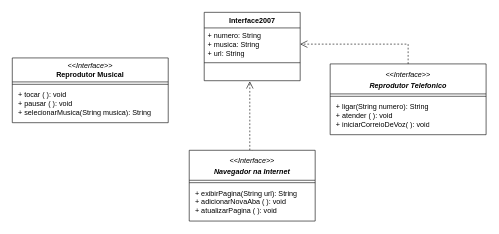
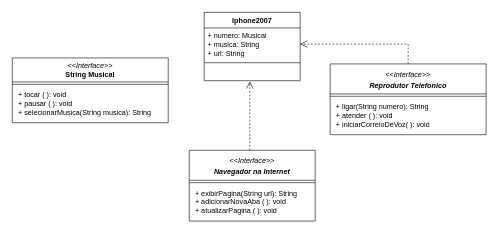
  <mxCell id="0" />
  <mxCell id="1" parent="0" />
  <mxCell id="2" style="edgeStyle=orthogonalEdgeStyle;rounded=0;html=1;labelBackgroundColor=none;startFill=0;endArrow=open;endFill=0;endSize=10;fontFamily=Verdana;fontSize=10;dashed=1;exitX=0.5;exitY=0;exitDx=0;exitDy=0;entryX=1;entryY=0.5;entryDx=0;entryDy=0;" edge="1" parent="1" source="11" target="5"><mxGeometry relative="1" as="geometry"><mxPoint x="700" y="106" as="sourcePoint" /><mxPoint x="510" y="76" as="targetPoint" /><Array as="points"><mxPoint x="680" y="73" /></Array></mxGeometry></mxCell>
  <mxCell id="3" style="edgeStyle=orthogonalEdgeStyle;rounded=0;html=1;labelBackgroundColor=none;startFill=0;endArrow=open;endFill=0;endSize=10;fontFamily=Verdana;fontSize=10;dashed=1;entryX=0.475;entryY=1.038;entryDx=0;entryDy=0;entryPerimeter=0;exitX=0.5;exitY=0;exitDx=0;exitDy=0;" edge="1" parent="1" source="14" target="7"><mxGeometry relative="1" as="geometry"><mxPoint x="430" y="186" as="sourcePoint" /><mxPoint x="420" y="136" as="targetPoint" /><Array as="points"><mxPoint x="416" y="266" /></Array></mxGeometry></mxCell>
- <mxCell id="4" value="Interface2007" style="swimlane;fontStyle=1;align=center;verticalAlign=top;childLayout=stackLayout;horizontal=1;startSize=26;horizontalStack=0;resizeParent=1;resizeParentMax=0;resizeLast=0;collapsible=1;marginBottom=0;whiteSpace=wrap;html=1;" vertex="1" parent="1"><mxGeometry x="340" y="20" width="160" height="114" as="geometry" /></mxCell>
- <mxCell id="5" value="+ numero: String&lt;div&gt;+ musica: String&lt;/div&gt;&lt;div&gt;+ url: String&lt;/div&gt;" style="text;strokeColor=none;fillColor=none;align=left;verticalAlign=top;spacingLeft=4;spacingRight=4;overflow=hidden;rotatable=0;points=[[0,0.5],[1,0.5]];portConstraint=eastwest;whiteSpace=wrap;html=1;" vertex="1" parent="4"><mxGeometry y="26" width="160" height="54" as="geometry" /></mxCell>
+ <mxCell id="4" value="Iphone2007" style="swimlane;fontStyle=1;align=center;verticalAlign=top;childLayout=stackLayout;horizontal=1;startSize=26;horizontalStack=0;resizeParent=1;resizeParentMax=0;resizeLast=0;collapsible=1;marginBottom=0;whiteSpace=wrap;html=1;" vertex="1" parent="1"><mxGeometry x="340" y="20" width="160" height="114" as="geometry" /></mxCell>
+ <mxCell id="5" value="+ numero: Musical&lt;div&gt;+ musica: String&lt;/div&gt;&lt;div&gt;+ url: String&lt;/div&gt;" style="text;strokeColor=none;fillColor=none;align=left;verticalAlign=top;spacingLeft=4;spacingRight=4;overflow=hidden;rotatable=0;points=[[0,0.5],[1,0.5]];portConstraint=eastwest;whiteSpace=wrap;html=1;" vertex="1" parent="4"><mxGeometry y="26" width="160" height="54" as="geometry" /></mxCell>
  <mxCell id="6" value="" style="line;strokeWidth=1;fillColor=none;align=left;verticalAlign=middle;spacingTop=-1;spacingLeft=3;spacingRight=3;rotatable=0;labelPosition=right;points=[];portConstraint=eastwest;strokeColor=inherit;" vertex="1" parent="4"><mxGeometry y="80" width="160" height="8" as="geometry" /></mxCell>
  <mxCell id="7" value="&amp;nbsp;" style="text;strokeColor=none;fillColor=none;align=left;verticalAlign=top;spacingLeft=4;spacingRight=4;overflow=hidden;rotatable=0;points=[[0,0.5],[1,0.5]];portConstraint=eastwest;whiteSpace=wrap;html=1;" vertex="1" parent="4"><mxGeometry y="88" width="160" height="26" as="geometry" /></mxCell>
- <mxCell id="8" value="&lt;div&gt;&lt;i style=&quot;font-weight: 400; text-wrap-mode: nowrap;&quot;&gt;&amp;lt;&amp;lt;Interface&amp;gt;&amp;gt;&lt;/i&gt;&lt;br style=&quot;font-weight: 400; text-wrap-mode: nowrap;&quot;&gt;&lt;b style=&quot;text-wrap-mode: nowrap;&quot;&gt;Reprodutor Musical&lt;/b&gt;&lt;/div&gt;&lt;div&gt;&lt;b style=&quot;text-wrap-mode: nowrap;&quot;&gt;&lt;br&gt;&lt;/b&gt;&lt;/div&gt;" style="swimlane;fontStyle=1;align=center;verticalAlign=top;childLayout=stackLayout;horizontal=1;startSize=40;horizontalStack=0;resizeParent=1;resizeParentMax=0;resizeLast=0;collapsible=1;marginBottom=0;whiteSpace=wrap;html=1;" vertex="1" parent="1"><mxGeometry x="20" y="96" width="260" height="108" as="geometry" /></mxCell>
+ <mxCell id="8" value="&lt;div&gt;&lt;i style=&quot;font-weight: 400; text-wrap-mode: nowrap;&quot;&gt;&amp;lt;&amp;lt;Interface&amp;gt;&amp;gt;&lt;/i&gt;&lt;br style=&quot;font-weight: 400; text-wrap-mode: nowrap;&quot;&gt;&lt;b style=&quot;text-wrap-mode: nowrap;&quot;&gt;String Musical&lt;/b&gt;&lt;/div&gt;&lt;div&gt;&lt;b style=&quot;text-wrap-mode: nowrap;&quot;&gt;&lt;br&gt;&lt;/b&gt;&lt;/div&gt;" style="swimlane;fontStyle=1;align=center;verticalAlign=top;childLayout=stackLayout;horizontal=1;startSize=40;horizontalStack=0;resizeParent=1;resizeParentMax=0;resizeLast=0;collapsible=1;marginBottom=0;whiteSpace=wrap;html=1;" vertex="1" parent="1"><mxGeometry x="20" y="96" width="260" height="108" as="geometry" /></mxCell>
  <mxCell id="9" value="" style="line;strokeWidth=1;fillColor=none;align=left;verticalAlign=middle;spacingTop=-1;spacingLeft=3;spacingRight=3;rotatable=0;labelPosition=right;points=[];portConstraint=eastwest;strokeColor=inherit;" vertex="1" parent="8"><mxGeometry y="40" width="260" height="8" as="geometry" /></mxCell>
  <mxCell id="10" value="&lt;p style=&quot;text-wrap-mode: nowrap; margin: 0px 0px 0px 4px;&quot;&gt;+ tocar ( ): void&lt;br&gt;+ pausar ( ): void&lt;/p&gt;&lt;p style=&quot;text-wrap-mode: nowrap; margin: 0px 0px 0px 4px;&quot;&gt;+ selecionarMusica(String musica): String&lt;/p&gt;" style="text;strokeColor=none;fillColor=none;align=left;verticalAlign=top;spacingLeft=4;spacingRight=4;overflow=hidden;rotatable=0;points=[[0,0.5],[1,0.5]];portConstraint=eastwest;whiteSpace=wrap;html=1;" vertex="1" parent="8"><mxGeometry y="48" width="260" height="60" as="geometry" /></mxCell>
  <mxCell id="11" value="&lt;div&gt;&lt;p style=&quot;font-weight: 400; text-wrap-mode: nowrap; margin: 4px 0px 0px;&quot;&gt;&lt;i&gt;&amp;lt;&amp;lt;Interface&amp;gt;&amp;gt;&lt;/i&gt;&lt;br&gt;&lt;/p&gt;&lt;p style=&quot;font-weight: 400; text-wrap-mode: nowrap; margin: 4px 0px 0px;&quot;&gt;&lt;i&gt;&lt;b&gt;Reprodutor Telefonico&lt;/b&gt;&lt;/i&gt;&lt;/p&gt;&lt;/div&gt;" style="swimlane;fontStyle=1;align=center;verticalAlign=top;childLayout=stackLayout;horizontal=1;startSize=50;horizontalStack=0;resizeParent=1;resizeParentMax=0;resizeLast=0;collapsible=1;marginBottom=0;whiteSpace=wrap;html=1;" vertex="1" parent="1"><mxGeometry x="550" y="106" width="260" height="118" as="geometry" /></mxCell>
  <mxCell id="12" value="" style="line;strokeWidth=1;fillColor=none;align=left;verticalAlign=middle;spacingTop=-1;spacingLeft=3;spacingRight=3;rotatable=0;labelPosition=right;points=[];portConstraint=eastwest;strokeColor=inherit;" vertex="1" parent="11"><mxGeometry y="50" width="260" height="8" as="geometry" /></mxCell>
  <mxCell id="13" value="&lt;p style=&quot;text-wrap-mode: nowrap; margin: 0px 0px 0px 4px;&quot;&gt;+ ligar(String numero): String&lt;br&gt;+ atender ( ): void&lt;/p&gt;&lt;p style=&quot;text-wrap-mode: nowrap; margin: 0px 0px 0px 4px;&quot;&gt;+ iniciarCorreioDeVoz( ): void&lt;/p&gt;" style="text;strokeColor=none;fillColor=none;align=left;verticalAlign=top;spacingLeft=4;spacingRight=4;overflow=hidden;rotatable=0;points=[[0,0.5],[1,0.5]];portConstraint=eastwest;whiteSpace=wrap;html=1;" vertex="1" parent="11"><mxGeometry y="58" width="260" height="60" as="geometry" /></mxCell>
  <mxCell id="14" value="&lt;p style=&quot;font-weight: 400; text-wrap-mode: nowrap; margin: 4px 0px 0px;&quot;&gt;&lt;i&gt;&amp;lt;&amp;lt;Interface&amp;gt;&amp;gt;&lt;/i&gt;&lt;br&gt;&lt;/p&gt;&lt;p style=&quot;font-weight: 400; text-wrap-mode: nowrap; margin: 4px 0px 0px;&quot;&gt;&lt;b&gt;&lt;i&gt;Navegador na Internet&lt;/i&gt;&lt;/b&gt;&lt;/p&gt;" style="swimlane;fontStyle=1;align=center;verticalAlign=top;childLayout=stackLayout;horizontal=1;startSize=50;horizontalStack=0;resizeParent=1;resizeParentMax=0;resizeLast=0;collapsible=1;marginBottom=0;whiteSpace=wrap;html=1;" vertex="1" parent="1"><mxGeometry x="315" y="250" width="210" height="118" as="geometry" /></mxCell>
  <mxCell id="15" value="" style="line;strokeWidth=1;fillColor=none;align=left;verticalAlign=middle;spacingTop=-1;spacingLeft=3;spacingRight=3;rotatable=0;labelPosition=right;points=[];portConstraint=eastwest;strokeColor=inherit;" vertex="1" parent="14"><mxGeometry y="50" width="210" height="8" as="geometry" /></mxCell>
  <mxCell id="16" value="&lt;p style=&quot;text-wrap-mode: nowrap; margin: 0px 0px 0px 4px;&quot;&gt;+ exibirPagina(String url): String&lt;br&gt;+ adicionarNovaAba ( ): void&lt;/p&gt;&lt;p style=&quot;text-wrap-mode: nowrap; margin: 0px 0px 0px 4px;&quot;&gt;+ atualizarPagina ( ): void&lt;/p&gt;" style="text;strokeColor=none;fillColor=none;align=left;verticalAlign=top;spacingLeft=4;spacingRight=4;overflow=hidden;rotatable=0;points=[[0,0.5],[1,0.5]];portConstraint=eastwest;whiteSpace=wrap;html=1;" vertex="1" parent="14"><mxGeometry y="58" width="210" height="60" as="geometry" /></mxCell>
